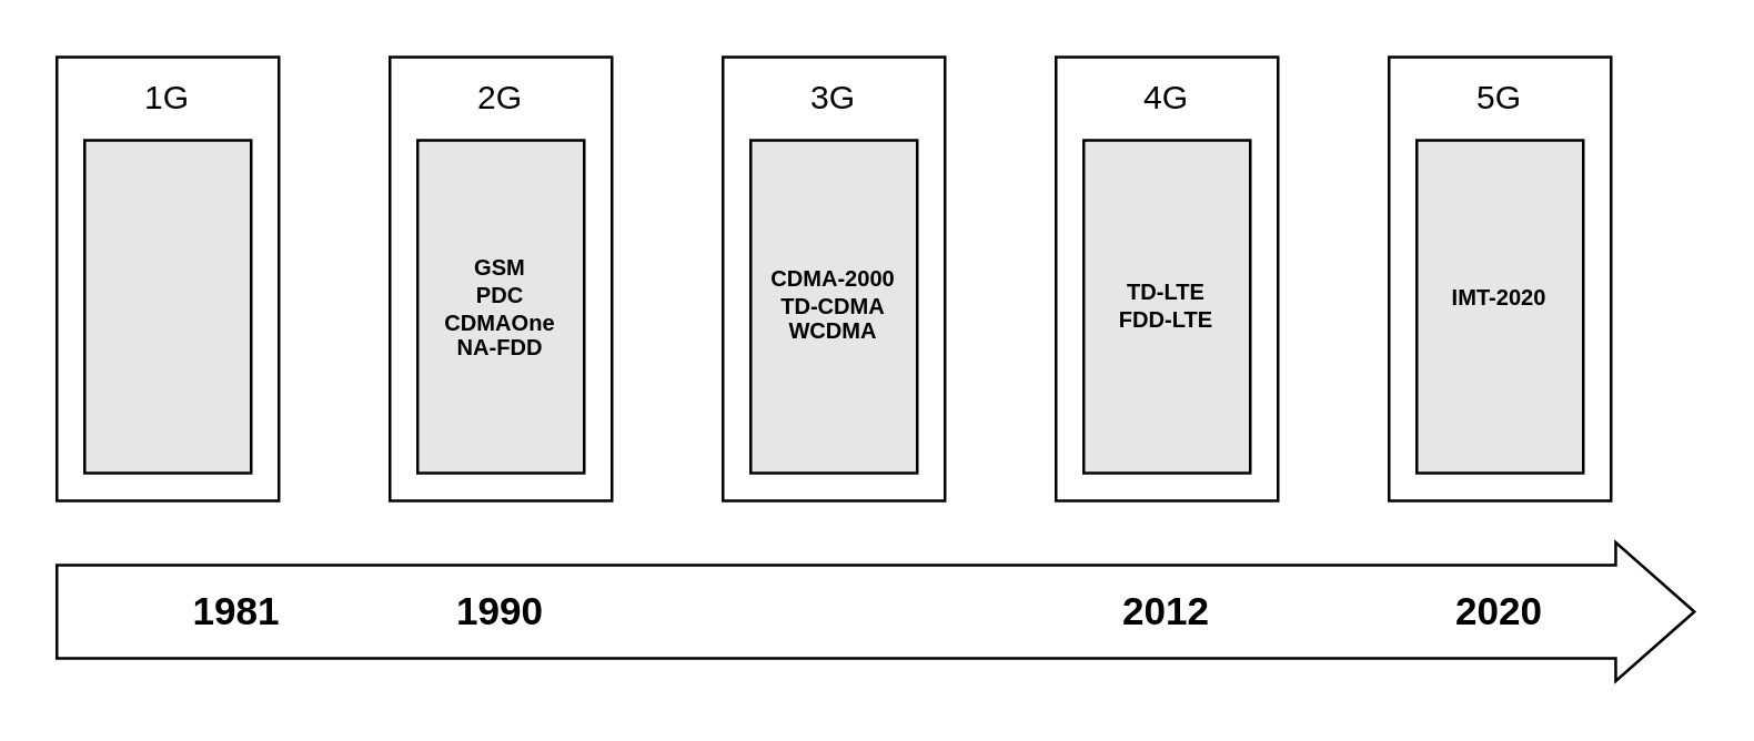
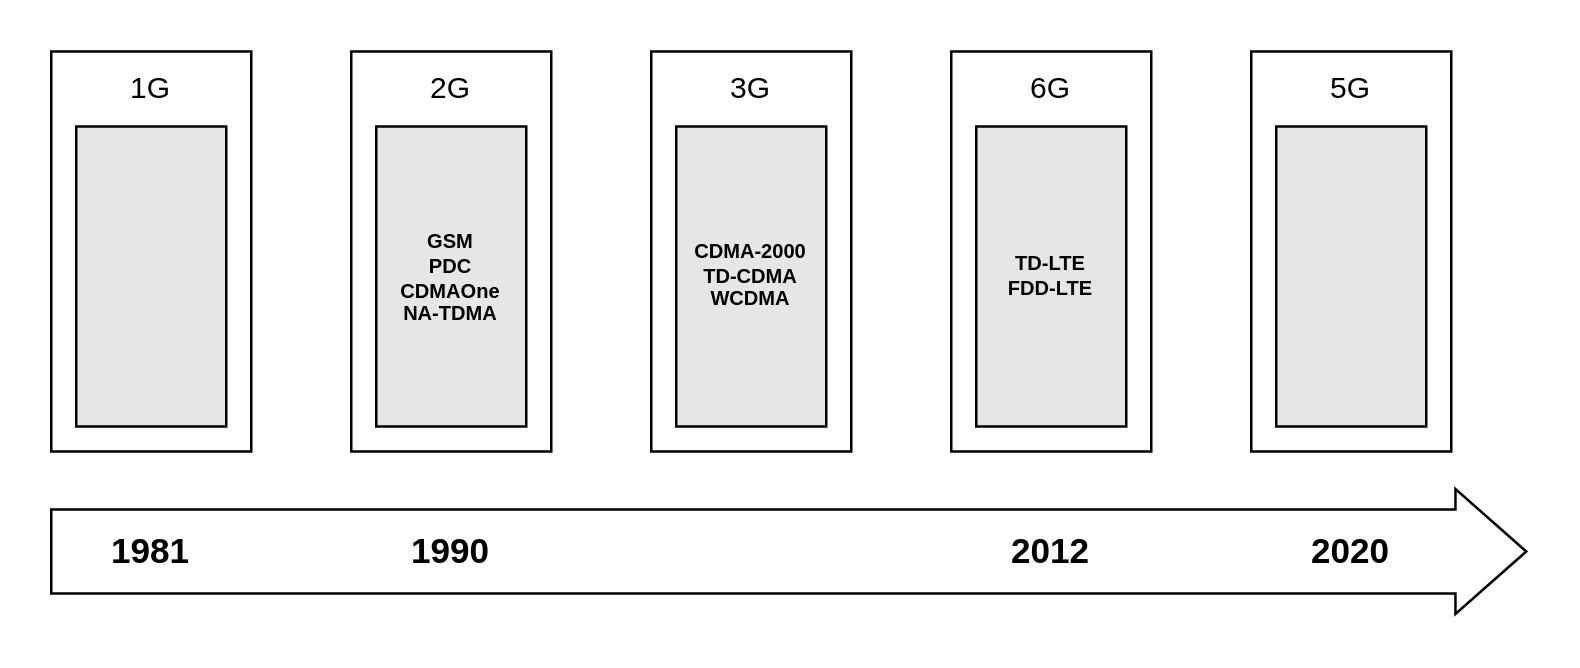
  <mxCell id="0" />
  <mxCell id="1" parent="0" />
  <mxCell id="2" value="" style="rounded=0;whiteSpace=wrap;html=1;direction=south;" vertex="1" parent="1"><mxGeometry x="20" y="20" width="80" height="160" as="geometry" /></mxCell>
  <mxCell id="3" value="" style="shape=singleArrow;whiteSpace=wrap;html=1;arrowWidth=0.673;arrowSize=0.048;" vertex="1" parent="1"><mxGeometry x="20" y="195" width="590" height="50" as="geometry" /></mxCell>
  <mxCell id="4" value="1G" style="text;html=1;strokeColor=none;fillColor=none;align=center;verticalAlign=middle;whiteSpace=wrap;rounded=0;" vertex="1" parent="1"><mxGeometry x="30" y="20" width="60" height="30" as="geometry" /></mxCell>
  <mxCell id="5" value="" style="rounded=0;whiteSpace=wrap;html=1;direction=south;fillColor=#E6E6E6;" vertex="1" parent="1"><mxGeometry x="30" y="50" width="60" height="120" as="geometry" /></mxCell>
  <mxCell id="6" value="" style="rounded=0;whiteSpace=wrap;html=1;direction=south;" vertex="1" parent="1"><mxGeometry x="140" y="20" width="80" height="160" as="geometry" /></mxCell>
  <mxCell id="7" value="2G" style="text;html=1;strokeColor=none;fillColor=none;align=center;verticalAlign=middle;whiteSpace=wrap;rounded=0;" vertex="1" parent="1"><mxGeometry x="150" y="20" width="60" height="30" as="geometry" /></mxCell>
  <mxCell id="8" value="" style="rounded=0;whiteSpace=wrap;html=1;direction=south;fillColor=#E6E6E6;" vertex="1" parent="1"><mxGeometry x="150" y="50" width="60" height="120" as="geometry" /></mxCell>
  <mxCell id="9" value="" style="rounded=0;whiteSpace=wrap;html=1;direction=south;" vertex="1" parent="1"><mxGeometry x="260" y="20" width="80" height="160" as="geometry" /></mxCell>
  <mxCell id="10" value="3G" style="text;html=1;strokeColor=none;fillColor=none;align=center;verticalAlign=middle;whiteSpace=wrap;rounded=0;" vertex="1" parent="1"><mxGeometry x="270" y="20" width="60" height="30" as="geometry" /></mxCell>
  <mxCell id="11" value="" style="rounded=0;whiteSpace=wrap;html=1;direction=south;fillColor=#E6E6E6;" vertex="1" parent="1"><mxGeometry x="270" y="50" width="60" height="120" as="geometry" /></mxCell>
  <mxCell id="12" value="" style="rounded=0;whiteSpace=wrap;html=1;direction=south;" vertex="1" parent="1"><mxGeometry x="380" y="20" width="80" height="160" as="geometry" /></mxCell>
- <mxCell id="13" value="4G" style="text;html=1;strokeColor=none;fillColor=none;align=center;verticalAlign=middle;whiteSpace=wrap;rounded=0;" vertex="1" parent="1"><mxGeometry x="390" y="20" width="60" height="30" as="geometry" /></mxCell>
+ <mxCell id="13" value="6G" style="text;html=1;strokeColor=none;fillColor=none;align=center;verticalAlign=middle;whiteSpace=wrap;rounded=0;" vertex="1" parent="1"><mxGeometry x="390" y="20" width="60" height="30" as="geometry" /></mxCell>
  <mxCell id="14" value="" style="rounded=0;whiteSpace=wrap;html=1;direction=south;fillColor=#E6E6E6;" vertex="1" parent="1"><mxGeometry x="390" y="50" width="60" height="120" as="geometry" /></mxCell>
  <mxCell id="15" value="" style="rounded=0;whiteSpace=wrap;html=1;direction=south;" vertex="1" parent="1"><mxGeometry x="500" y="20" width="80" height="160" as="geometry" /></mxCell>
  <mxCell id="16" value="5G" style="text;html=1;strokeColor=none;fillColor=none;align=center;verticalAlign=middle;whiteSpace=wrap;rounded=0;" vertex="1" parent="1"><mxGeometry x="510" y="20" width="60" height="30" as="geometry" /></mxCell>
  <mxCell id="17" value="" style="rounded=0;whiteSpace=wrap;html=1;direction=south;fillColor=#E6E6E6;" vertex="1" parent="1"><mxGeometry x="510" y="50" width="60" height="120" as="geometry" /></mxCell>
- <mxCell id="18" value="&lt;h3&gt;&lt;b&gt;1981&lt;/b&gt;&lt;/h3&gt;" style="text;html=1;strokeColor=none;fillColor=none;align=center;verticalAlign=middle;whiteSpace=wrap;rounded=0;" vertex="1" parent="1"><mxGeometry x="55" y="205" width="60" height="30" as="geometry" /></mxCell>
+ <mxCell id="18" value="&lt;h3&gt;&lt;b&gt;1981&lt;/b&gt;&lt;/h3&gt;" style="text;html=1;strokeColor=none;fillColor=none;align=center;verticalAlign=middle;whiteSpace=wrap;rounded=0;" vertex="1" parent="1"><mxGeometry x="30" y="205" width="60" height="30" as="geometry" /></mxCell>
  <mxCell id="19" value="&lt;h3&gt;&lt;b&gt;1990&lt;/b&gt;&lt;/h3&gt;" style="text;html=1;strokeColor=none;fillColor=none;align=center;verticalAlign=middle;whiteSpace=wrap;rounded=0;" vertex="1" parent="1"><mxGeometry x="150" y="205" width="60" height="30" as="geometry" /></mxCell>
  <mxCell id="20" value="&lt;h3&gt;&lt;b&gt;2012&lt;/b&gt;&lt;/h3&gt;" style="text;html=1;strokeColor=none;fillColor=none;align=center;verticalAlign=middle;whiteSpace=wrap;rounded=0;" vertex="1" parent="1"><mxGeometry x="390" y="205" width="60" height="30" as="geometry" /></mxCell>
  <mxCell id="21" value="&lt;h3&gt;&lt;b&gt;2020&lt;/b&gt;&lt;/h3&gt;" style="text;html=1;strokeColor=none;fillColor=none;align=center;verticalAlign=middle;whiteSpace=wrap;rounded=0;" vertex="1" parent="1"><mxGeometry x="510" y="205" width="60" height="30" as="geometry" /></mxCell>
- <mxCell id="22" value="&lt;h6&gt;GSM&lt;br&gt;PDC&lt;br&gt;CDMAOne&lt;br&gt;NA-FDD&lt;/h6&gt;" style="text;html=1;strokeColor=none;fillColor=none;align=center;verticalAlign=middle;whiteSpace=wrap;rounded=0;" vertex="1" parent="1"><mxGeometry x="150" y="85" width="60" height="52.5" as="geometry" /></mxCell>
+ <mxCell id="22" value="&lt;h6&gt;GSM&lt;br&gt;PDC&lt;br&gt;CDMAOne&lt;br&gt;NA-TDMA&lt;/h6&gt;" style="text;html=1;strokeColor=none;fillColor=none;align=center;verticalAlign=middle;whiteSpace=wrap;rounded=0;" vertex="1" parent="1"><mxGeometry x="150" y="85" width="60" height="52.5" as="geometry" /></mxCell>
  <mxCell id="23" value="&lt;h6&gt;CDMA-2000&lt;br&gt;TD-CDMA&lt;br&gt;WCDMA&lt;/h6&gt;" style="text;html=1;strokeColor=none;fillColor=none;align=center;verticalAlign=middle;whiteSpace=wrap;rounded=0;" vertex="1" parent="1"><mxGeometry x="270" y="85" width="60" height="50" as="geometry" /></mxCell>
  <mxCell id="24" value="&lt;h6&gt;TD-LTE&lt;br&gt;FDD-LTE&lt;/h6&gt;" style="text;html=1;strokeColor=none;fillColor=none;align=center;verticalAlign=middle;whiteSpace=wrap;rounded=0;" vertex="1" parent="1"><mxGeometry x="390" y="91.88" width="60" height="36.25" as="geometry" /></mxCell>
- <mxCell id="25" value="&lt;h6&gt;IMT-2020&lt;/h6&gt;" style="text;html=1;strokeColor=none;fillColor=none;align=center;verticalAlign=middle;whiteSpace=wrap;rounded=0;" vertex="1" parent="1"><mxGeometry x="510" y="91.88" width="60" height="30" as="geometry" /></mxCell>
